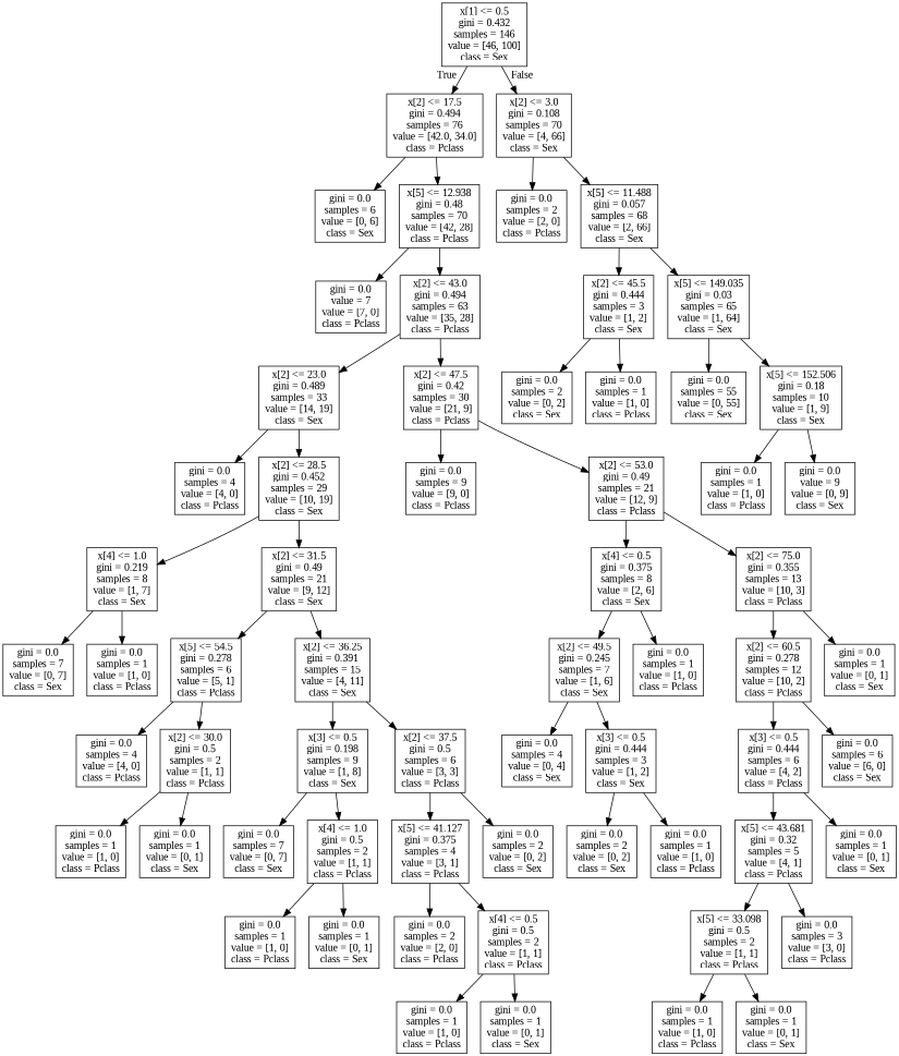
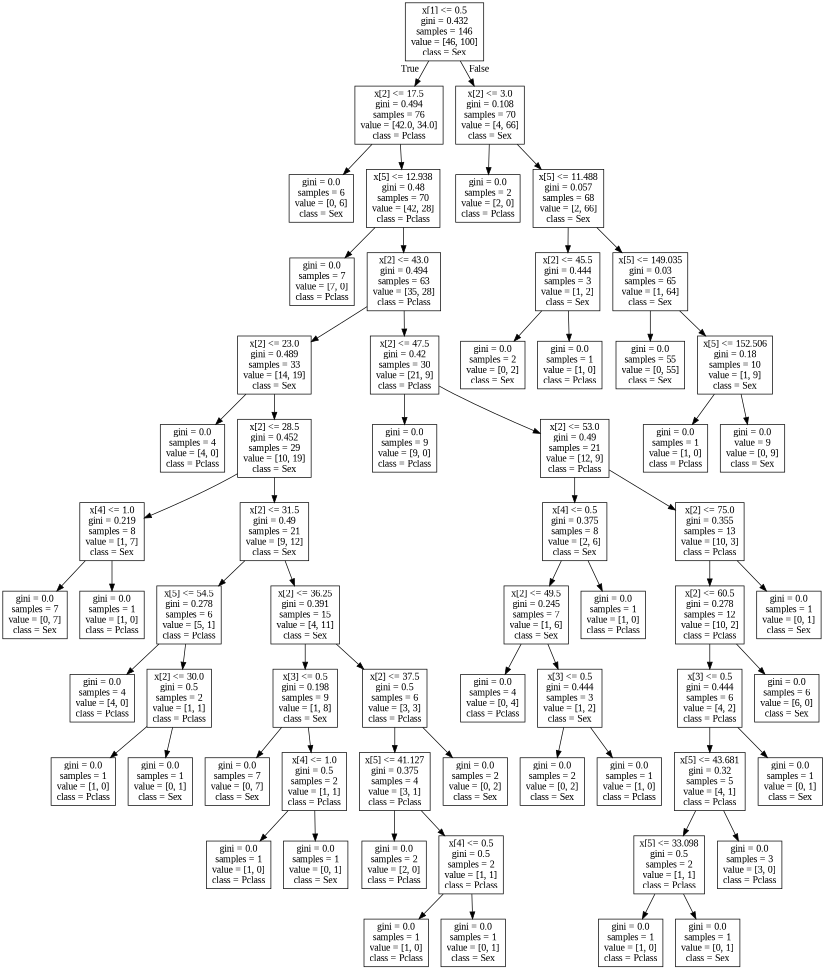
  digraph {
    fontname="Liberation Serif"
    node [fontname="Liberation Serif" shape=box]
    edge [fontname="Liberation Serif"]
    n1 [label="x[1] <= 0.5\ngini = 0.432\nsamples = 146\nvalue = [46, 100]\nclass = Sex"]
    n2 [label="x[2] <= 17.5\ngini = 0.494\nsamples = 76\nvalue = [42.0, 34.0]\nclass = Pclass"]
    n3 [label="x[2] <= 3.0\ngini = 0.108\nsamples = 70\nvalue = [4, 66]\nclass = Sex"]
    n4 [label="gini = 0.0\nsamples = 6\nvalue = [0, 6]\nclass = Sex"]
    n5 [label="x[5] <= 12.938\ngini = 0.48\nsamples = 70\nvalue = [42, 28]\nclass = Pclass"]
    n6 [label="gini = 0.0\nsamples = 2\nvalue = [2, 0]\nclass = Pclass"]
    n7 [label="x[5] <= 11.488\ngini = 0.057\nsamples = 68\nvalue = [2, 66]\nclass = Sex"]
-   n8 [label="gini = 0.0\nvalue = 7\nvalue = [7, 0]\nclass = Pclass"]
+   n8 [label="gini = 0.0\nsamples = 7\nvalue = [7, 0]\nclass = Pclass"]
    n9 [label="x[2] <= 43.0\ngini = 0.494\nsamples = 63\nvalue = [35, 28]\nclass = Pclass"]
    n10 [label="x[2] <= 23.0\ngini = 0.489\nsamples = 33\nvalue = [14, 19]\nclass = Sex"]
    n11 [label="x[2] <= 47.5\ngini = 0.42\nsamples = 30\nvalue = [21, 9]\nclass = Pclass"]
    n12 [label="gini = 0.0\nsamples = 4\nvalue = [4, 0]\nclass = Pclass"]
    n13 [label="x[2] <= 28.5\ngini = 0.452\nsamples = 29\nvalue = [10, 19]\nclass = Sex"]
    n14 [label="gini = 0.0\nsamples = 9\nvalue = [9, 0]\nclass = Pclass"]
    n15 [label="x[2] <= 53.0\ngini = 0.49\nsamples = 21\nvalue = [12, 9]\nclass = Pclass"]
    n16 [label="x[4] <= 1.0\ngini = 0.219\nsamples = 8\nvalue = [1, 7]\nclass = Sex"]
    n17 [label="x[2] <= 31.5\ngini = 0.49\nsamples = 21\nvalue = [9, 12]\nclass = Sex"]
    n18 [label="gini = 0.0\nsamples = 7\nvalue = [0, 7]\nclass = Sex"]
    n19 [label="gini = 0.0\nsamples = 1\nvalue = [1, 0]\nclass = Pclass"]
    n20 [label="x[5] <= 54.5\ngini = 0.278\nsamples = 6\nvalue = [5, 1]\nclass = Pclass"]
    n21 [label="x[2] <= 36.25\ngini = 0.391\nsamples = 15\nvalue = [4, 11]\nclass = Sex"]
    n22 [label="gini = 0.0\nsamples = 4\nvalue = [4, 0]\nclass = Pclass"]
    n23 [label="x[2] <= 30.0\ngini = 0.5\nsamples = 2\nvalue = [1, 1]\nclass = Pclass"]
    n24 [label="x[3] <= 0.5\ngini = 0.198\nsamples = 9\nvalue = [1, 8]\nclass = Sex"]
    n25 [label="x[2] <= 37.5\ngini = 0.5\nsamples = 6\nvalue = [3, 3]\nclass = Pclass"]
    n26 [label="gini = 0.0\nsamples = 1\nvalue = [1, 0]\nclass = Pclass"]
    n27 [label="gini = 0.0\nsamples = 1\nvalue = [0, 1]\nclass = Sex"]
    n28 [label="gini = 0.0\nsamples = 7\nvalue = [0, 7]\nclass = Sex"]
    n29 [label="x[4] <= 1.0\ngini = 0.5\nsamples = 2\nvalue = [1, 1]\nclass = Pclass"]
    n30 [label="x[5] <= 41.127\ngini = 0.375\nsamples = 4\nvalue = [3, 1]\nclass = Pclass"]
    n31 [label="gini = 0.0\nsamples = 2\nvalue = [0, 2]\nclass = Sex"]
    n32 [label="gini = 0.0\nsamples = 1\nvalue = [1, 0]\nclass = Pclass"]
    n33 [label="gini = 0.0\nsamples = 1\nvalue = [0, 1]\nclass = Sex"]
    n34 [label="gini = 0.0\nsamples = 2\nvalue = [2, 0]\nclass = Pclass"]
    n35 [label="x[4] <= 0.5\ngini = 0.5\nsamples = 2\nvalue = [1, 1]\nclass = Pclass"]
    n36 [label="gini = 0.0\nsamples = 1\nvalue = [1, 0]\nclass = Pclass"]
    n37 [label="gini = 0.0\nsamples = 1\nvalue = [0, 1]\nclass = Sex"]
    n38 [label="x[4] <= 0.5\ngini = 0.375\nsamples = 8\nvalue = [2, 6]\nclass = Sex"]
    n39 [label="x[2] <= 75.0\ngini = 0.355\nsamples = 13\nvalue = [10, 3]\nclass = Pclass"]
    n40 [label="x[2] <= 49.5\ngini = 0.245\nsamples = 7\nvalue = [1, 6]\nclass = Sex"]
    n41 [label="gini = 0.0\nsamples = 1\nvalue = [1, 0]\nclass = Pclass"]
    n42 [label="x[2] <= 60.5\ngini = 0.278\nsamples = 12\nvalue = [10, 2]\nclass = Pclass"]
    n43 [label="gini = 0.0\nsamples = 1\nvalue = [0, 1]\nclass = Sex"]
-   n44 [label="gini = 0.0\nsamples = 4\nvalue = [0, 4]\nclass = Sex"]
+   n44 [label="gini = 0.0\nsamples = 4\nvalue = [0, 4]\nclass = Pclass"]
    n45 [label="x[3] <= 0.5\ngini = 0.444\nsamples = 3\nvalue = [1, 2]\nclass = Sex"]
    n46 [label="gini = 0.0\nsamples = 2\nvalue = [0, 2]\nclass = Sex"]
    n47 [label="gini = 0.0\nsamples = 1\nvalue = [1, 0]\nclass = Pclass"]
    n48 [label="x[3] <= 0.5\ngini = 0.444\nsamples = 6\nvalue = [4, 2]\nclass = Pclass"]
    n49 [label="gini = 0.0\nsamples = 6\nvalue = [6, 0]\nclass = Sex"]
    n50 [label="x[5] <= 43.681\ngini = 0.32\nsamples = 5\nvalue = [4, 1]\nclass = Pclass"]
    n51 [label="gini = 0.0\nsamples = 1\nvalue = [0, 1]\nclass = Sex"]
    n52 [label="x[5] <= 33.098\ngini = 0.5\nsamples = 2\nvalue = [1, 1]\nclass = Pclass"]
    n53 [label="gini = 0.0\nsamples = 3\nvalue = [3, 0]\nclass = Pclass"]
    n54 [label="gini = 0.0\nsamples = 1\nvalue = [1, 0]\nclass = Pclass"]
    n55 [label="gini = 0.0\nsamples = 1\nvalue = [0, 1]\nclass = Sex"]
    n56 [label="x[2] <= 45.5\ngini = 0.444\nsamples = 3\nvalue = [1, 2]\nclass = Sex"]
    n57 [label="x[5] <= 149.035\ngini = 0.03\nsamples = 65\nvalue = [1, 64]\nclass = Sex"]
    n58 [label="gini = 0.0\nsamples = 2\nvalue = [0, 2]\nclass = Sex"]
    n59 [label="gini = 0.0\nsamples = 1\nvalue = [1, 0]\nclass = Pclass"]
    n60 [label="gini = 0.0\nsamples = 55\nvalue = [0, 55]\nclass = Sex"]
    n61 [label="x[5] <= 152.506\ngini = 0.18\nsamples = 10\nvalue = [1, 9]\nclass = Sex"]
    n62 [label="gini = 0.0\nsamples = 1\nvalue = [1, 0]\nclass = Pclass"]
    n63 [label="gini = 0.0\nvalue = 9\nvalue = [0, 9]\nclass = Sex"]
    n1 -> n2 [headlabel=True labelangle=45 labeldistance=2.5]
    n1 -> n3 [headlabel=False labelangle=-45 labeldistance=2.5]
    n2 -> n4
    n2 -> n5
    n3 -> n6
    n3 -> n7
    n5 -> n8
    n5 -> n9
    n7 -> n56
    n7 -> n57
    n9 -> n10
    n9 -> n11
    n10 -> n12
    n10 -> n13
    n11 -> n14
    n11 -> n15
    n13 -> n16
    n13 -> n17
    n15 -> n38
    n15 -> n39
    n16 -> n18
    n16 -> n19
    n17 -> n20
    n17 -> n21
    n20 -> n22
    n20 -> n23
    n21 -> n24
    n21 -> n25
    n23 -> n26
    n23 -> n27
    n24 -> n28
    n24 -> n29
    n25 -> n30
    n25 -> n31
    n29 -> n32
    n29 -> n33
    n30 -> n34
    n30 -> n35
    n35 -> n36
    n35 -> n37
    n38 -> n40
    n38 -> n41
    n39 -> n42
    n39 -> n43
    n40 -> n44
    n40 -> n45
    n42 -> n48
    n42 -> n49
    n45 -> n46
    n45 -> n47
    n48 -> n50
    n48 -> n51
    n50 -> n52
    n50 -> n53
    n52 -> n54
    n52 -> n55
    n56 -> n58
    n56 -> n59
    n57 -> n60
    n57 -> n61
    n61 -> n62
    n61 -> n63
  }
